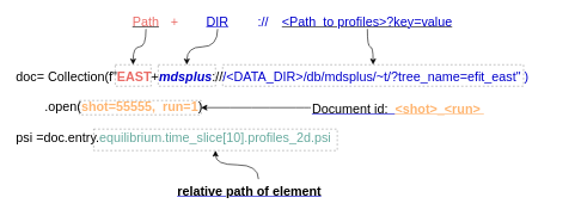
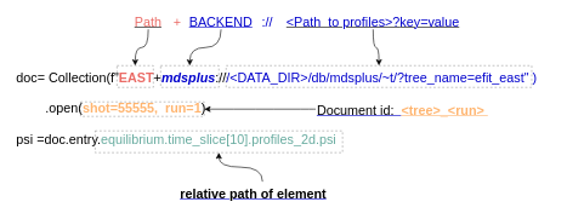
  <mxCell id="0" />
  <mxCell id="1" parent="0" />
  <mxCell id="2" style="edgeStyle=orthogonalEdgeStyle;rounded=0;orthogonalLoop=1;jettySize=auto;html=1;exitX=0.5;exitY=1;exitDx=0;exitDy=0;entryX=0.5;entryY=0;entryDx=0;entryDy=0;curved=1;" parent="1" source="17" target="5" edge="1"><mxGeometry relative="1" as="geometry" /></mxCell>
  <mxCell id="3" value="" style="group" parent="1" vertex="1" connectable="0"><mxGeometry x="20" y="90" width="760" height="120" as="geometry" /></mxCell>
  <mxCell id="4" value="&lt;div style=&quot;font-size: 18px&quot;&gt;&lt;font style=&quot;font-size: 18px&quot;&gt;doc= Collection(f&quot;&lt;b&gt;&lt;font color=&quot;#ea6b66&quot;&gt;EAST&lt;/font&gt;&lt;/b&gt;+&lt;b&gt;&lt;i&gt;&lt;font color=&quot;#0000cc&quot;&gt;mdsplus&lt;/font&gt;&lt;/i&gt;&lt;/b&gt;://&lt;font color=&quot;#0000cc&quot;&gt;/&amp;lt;DATA_DIR&amp;gt;/db/mdsplus/~t/?tree_name=efit_east&quot; )&amp;nbsp;&lt;/font&gt;&lt;/font&gt;&lt;/div&gt;&lt;div style=&quot;font-size: 18px&quot;&gt;&lt;font style=&quot;font-size: 18px&quot;&gt;&amp;nbsp; &amp;nbsp; &amp;nbsp; &amp;nbsp;&lt;/font&gt;&lt;/div&gt;&lt;div style=&quot;font-size: 18px&quot;&gt;&lt;font style=&quot;font-size: 18px&quot;&gt;&amp;nbsp; &amp;nbsp; &amp;nbsp; &amp;nbsp; .open(&lt;font color=&quot;#ffb570&quot;&gt;&lt;b&gt;shot=55555,&amp;nbsp; run=1&lt;/b&gt;&lt;/font&gt;)&lt;/font&gt;&lt;/div&gt;&lt;div style=&quot;font-size: 18px&quot;&gt;&lt;font style=&quot;font-size: 18px&quot;&gt;&lt;br&gt;&lt;/font&gt;&lt;/div&gt;&lt;div style=&quot;font-size: 18px&quot;&gt;&lt;font style=&quot;font-size: 18px&quot;&gt;psi =doc.entry.&lt;font color=&quot;#67ab9f&quot;&gt;equilibrium.time_slice[10].profiles_2d.psi&lt;/font&gt;&lt;/font&gt;&lt;/div&gt;&lt;div&gt;&lt;br&gt;&lt;/div&gt;" style="text;whiteSpace=wrap;html=1;" parent="3" vertex="1"><mxGeometry width="760" height="110" as="geometry" /></mxCell>
  <mxCell id="5" value="" style="rounded=0;whiteSpace=wrap;html=1;gradientColor=#ffffff;fillColor=none;opacity=40;dashed=1;" parent="3" vertex="1"><mxGeometry x="140" width="50" height="30" as="geometry" /></mxCell>
  <mxCell id="6" value="" style="rounded=0;whiteSpace=wrap;html=1;gradientColor=#ffffff;fillColor=none;opacity=40;dashed=1;" parent="3" vertex="1"><mxGeometry x="200" width="80" height="30" as="geometry" /></mxCell>
  <mxCell id="7" value="" style="rounded=0;whiteSpace=wrap;html=1;gradientColor=#ffffff;fillColor=none;opacity=40;dashed=1;" parent="3" vertex="1"><mxGeometry x="290" width="420" height="30" as="geometry" /></mxCell>
  <mxCell id="8" value="" style="rounded=0;whiteSpace=wrap;html=1;gradientColor=#ffffff;fillColor=none;opacity=40;dashed=1;" parent="3" vertex="1"><mxGeometry x="90" y="50" width="170" height="20" as="geometry" /></mxCell>
  <mxCell id="9" value="" style="rounded=0;whiteSpace=wrap;html=1;gradientColor=#ffffff;fillColor=none;opacity=40;dashed=1;" parent="3" vertex="1"><mxGeometry x="110" y="90" width="340" height="30" as="geometry" /></mxCell>
- <mxCell id="10" value="&lt;span style=&quot;font-family: &amp;#34;helvetica&amp;#34; ; font-size: 18px ; font-style: normal ; letter-spacing: normal ; text-align: center ; text-indent: 0px ; text-transform: none ; word-spacing: 0px ; text-decoration: underline&quot;&gt;&lt;font color=&quot;#000000&quot;&gt;Document id:&amp;nbsp; &lt;/font&gt;&lt;/span&gt;&lt;b style=&quot;color: rgb(255 , 181 , 112) ; font-family: &amp;#34;helvetica&amp;#34; ; font-size: 18px ; font-style: normal ; letter-spacing: normal ; text-align: center ; text-indent: 0px ; text-transform: none ; word-spacing: 0px ; text-decoration: underline&quot;&gt;&amp;lt;shot&amp;gt;_&amp;lt;run&amp;gt;&amp;nbsp;&lt;/b&gt;" style="text;whiteSpace=wrap;html=1;fontColor=#0000CC;" parent="3" vertex="1"><mxGeometry x="413" y="45" width="260" height="30" as="geometry" /></mxCell>
+ <mxCell id="10" value="&lt;span style=&quot;font-family: &amp;#34;helvetica&amp;#34; ; font-size: 18px ; font-style: normal ; letter-spacing: normal ; text-align: center ; text-indent: 0px ; text-transform: none ; word-spacing: 0px ; text-decoration: underline&quot;&gt;&lt;font color=&quot;#000000&quot;&gt;Document id:&amp;nbsp; &lt;/font&gt;&lt;/span&gt;&lt;b style=&quot;color: rgb(255 , 181 , 112) ; font-family: &amp;#34;helvetica&amp;#34; ; font-size: 18px ; font-style: normal ; letter-spacing: normal ; text-align: center ; text-indent: 0px ; text-transform: none ; word-spacing: 0px ; text-decoration: underline&quot;&gt;&amp;lt;tree&amp;gt;_&amp;lt;run&amp;gt;&amp;nbsp;&lt;/b&gt;" style="text;whiteSpace=wrap;html=1;fontColor=#0000CC;" parent="3" vertex="1"><mxGeometry x="413" y="45" width="260" height="30" as="geometry" /></mxCell>
  <mxCell id="11" style="edgeStyle=orthogonalEdgeStyle;curved=1;rounded=0;orthogonalLoop=1;jettySize=auto;html=1;exitX=0;exitY=0.5;exitDx=0;exitDy=0;fontColor=#0000CC;entryX=1;entryY=0.5;entryDx=0;entryDy=0;" parent="3" source="10" target="8" edge="1"><mxGeometry relative="1" as="geometry"><mxPoint x="175" y="80" as="targetPoint" /></mxGeometry></mxCell>
  <mxCell id="12" style="edgeStyle=orthogonalEdgeStyle;curved=1;rounded=0;orthogonalLoop=1;jettySize=auto;html=1;exitX=0.5;exitY=1;exitDx=0;exitDy=0;entryX=0.5;entryY=0;entryDx=0;entryDy=0;" parent="1" source="18" target="6" edge="1"><mxGeometry relative="1" as="geometry" /></mxCell>
  <mxCell id="13" style="edgeStyle=orthogonalEdgeStyle;curved=1;rounded=0;orthogonalLoop=1;jettySize=auto;html=1;exitX=0.5;exitY=1;exitDx=0;exitDy=0;entryX=0.5;entryY=0;entryDx=0;entryDy=0;" parent="1" source="19" target="7" edge="1"><mxGeometry relative="1" as="geometry" /></mxCell>
  <mxCell id="14" style="edgeStyle=orthogonalEdgeStyle;curved=1;rounded=0;orthogonalLoop=1;jettySize=auto;html=1;exitX=0.5;exitY=0;exitDx=0;exitDy=0;entryX=0.5;entryY=1;entryDx=0;entryDy=0;fontColor=#0000CC;" parent="1" source="15" target="9" edge="1"><mxGeometry relative="1" as="geometry" /></mxCell>
  <mxCell id="15" value="&lt;b style=&quot;font-family: &amp;#34;helvetica&amp;#34; ; font-size: 18px ; font-style: normal ; letter-spacing: normal ; text-align: center ; text-indent: 0px ; text-transform: none ; word-spacing: 0px ; text-decoration: underline&quot;&gt;&lt;font color=&quot;#000000&quot;&gt;relative path of element&lt;/font&gt;&lt;/b&gt;" style="text;whiteSpace=wrap;html=1;fontColor=#0000CC;" parent="1" vertex="1"><mxGeometry x="245" y="250" width="230" height="30" as="geometry" /></mxCell>
  <mxCell id="16" value="" style="group" vertex="1" connectable="0" parent="1"><mxGeometry x="23" y="20" width="624" height="20" as="geometry" /></mxCell>
  <mxCell id="17" value="&lt;font color=&quot;#ea6b66&quot; style=&quot;font-size: 18px&quot;&gt;Path&lt;/font&gt;" style="text;html=1;strokeColor=none;fillColor=none;align=center;verticalAlign=middle;whiteSpace=wrap;rounded=0;fontStyle=4" parent="16" vertex="1"><mxGeometry x="150" width="60" height="20" as="geometry" /></mxCell>
- <mxCell id="18" value="&lt;font style=&quot;font-size: 18px&quot; color=&quot;#0000cc&quot;&gt;&lt;u&gt;DIR&lt;/u&gt;&lt;/font&gt;" style="text;html=1;strokeColor=none;fillColor=none;align=center;verticalAlign=middle;whiteSpace=wrap;rounded=0;" parent="16" vertex="1"><mxGeometry x="230" width="100" height="20" as="geometry" /></mxCell>
+ <mxCell id="18" value="&lt;font style=&quot;font-size: 18px&quot; color=&quot;#0000cc&quot;&gt;&lt;u&gt;BACKEND&lt;/u&gt;&lt;/font&gt;" style="text;html=1;strokeColor=none;fillColor=none;align=center;verticalAlign=middle;whiteSpace=wrap;rounded=0;" parent="16" vertex="1"><mxGeometry x="230" width="100" height="20" as="geometry" /></mxCell>
  <mxCell id="19" value="&lt;font color=&quot;#0000cc&quot;&gt;&lt;font style=&quot;font-size: 18px&quot;&gt;&amp;lt;Path&amp;nbsp; to profiles&amp;gt;?&lt;/font&gt;&lt;span style=&quot;font-size: 18px&quot;&gt;key=value&lt;/span&gt;&lt;/font&gt;" style="text;html=1;strokeColor=none;fillColor=none;align=center;verticalAlign=middle;whiteSpace=wrap;rounded=0;fontStyle=4" parent="16" vertex="1"><mxGeometry x="354" width="270" height="20" as="geometry" /></mxCell>
  <mxCell id="20" value="&lt;font color=&quot;#ea6b66&quot; style=&quot;font-size: 18px&quot;&gt;+&lt;/font&gt;" style="text;html=1;strokeColor=none;fillColor=none;align=center;verticalAlign=middle;whiteSpace=wrap;rounded=0;" parent="16" vertex="1"><mxGeometry x="210" width="20" height="20" as="geometry" /></mxCell>
  <mxCell id="21" value="&lt;font style=&quot;font-size: 18px&quot;&gt;://&lt;/font&gt;" style="text;html=1;strokeColor=none;fillColor=none;align=center;verticalAlign=middle;whiteSpace=wrap;rounded=0;fontColor=#0000CC;" parent="16" vertex="1"><mxGeometry x="334" width="20" height="20" as="geometry" /></mxCell>
